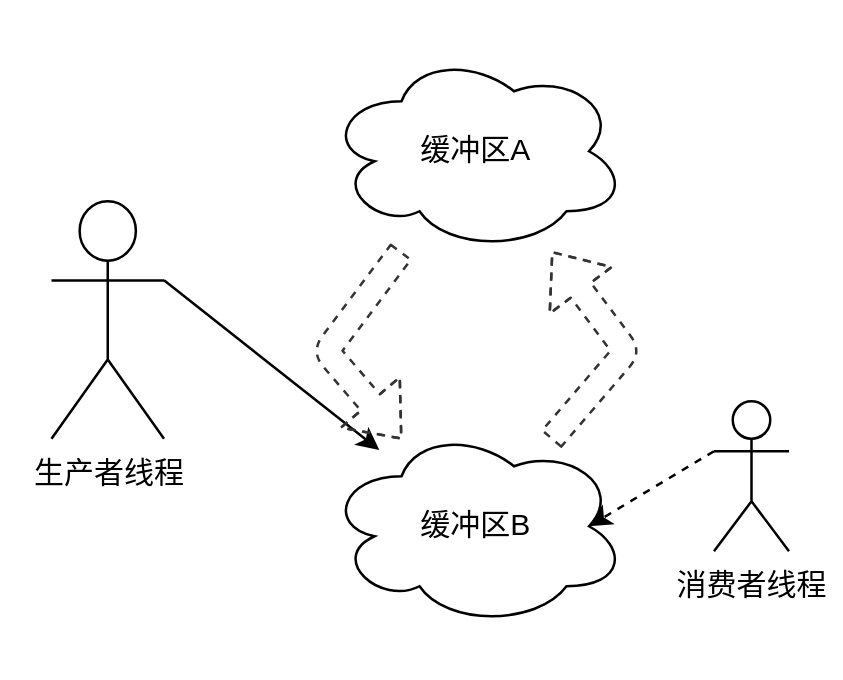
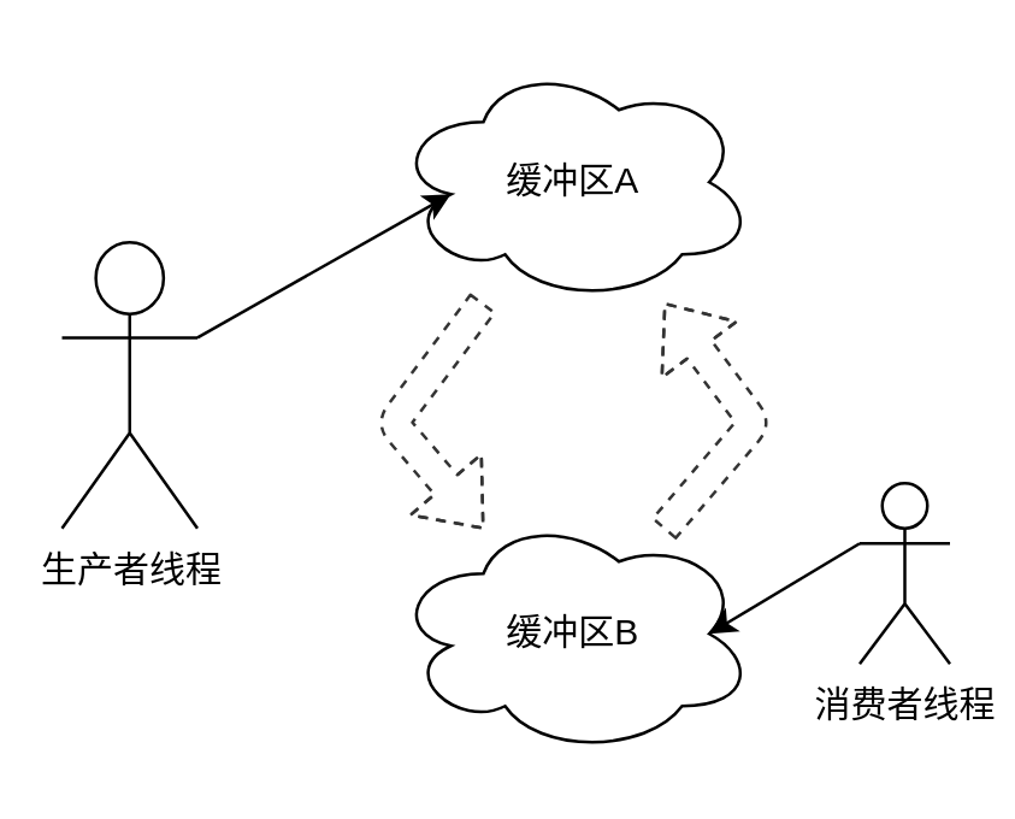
  <mxCell id="0" />
  <mxCell id="1" parent="0" />
  <mxCell id="2" value="生产者线程" style="shape=umlActor;verticalLabelPosition=bottom;verticalAlign=top;html=1;outlineConnect=0;" vertex="1" parent="1"><mxGeometry x="20" y="80" width="45" height="95" as="geometry" /></mxCell>
  <mxCell id="3" value="缓冲区A" style="ellipse;shape=cloud;whiteSpace=wrap;html=1;" vertex="1" parent="1"><mxGeometry x="130" y="20" width="120" height="80" as="geometry" /></mxCell>
  <mxCell id="4" value="消费者线程" style="shape=umlActor;verticalLabelPosition=bottom;verticalAlign=top;html=1;outlineConnect=0;" vertex="1" parent="1"><mxGeometry x="285" y="160" width="30" height="60" as="geometry" /></mxCell>
  <mxCell id="5" value="缓冲区B" style="ellipse;shape=cloud;whiteSpace=wrap;html=1;" vertex="1" parent="1"><mxGeometry x="130" y="170" width="120" height="80" as="geometry" /></mxCell>
- <mxCell id="6" value="" style="endArrow=classic;html=1;exitX=0;exitY=0.333;exitDx=0;exitDy=0;exitPerimeter=0;entryX=0.875;entryY=0.5;entryDx=0;entryDy=0;entryPerimeter=0;dashed=1;" edge="1" parent="1" source="4" target="5"><mxGeometry width="50" height="50" relative="1" as="geometry"><mxPoint x="330" y="180" as="sourcePoint" /><mxPoint x="260" y="200" as="targetPoint" /></mxGeometry></mxCell>
- <mxCell id="7" value="" style="endArrow=classic;html=1;exitX=1;exitY=0.333;exitDx=0;exitDy=0;exitPerimeter=0;" edge="1" parent="1" source="2" target="5"><mxGeometry width="50" height="50" relative="1" as="geometry"><mxPoint x="280" y="240" as="sourcePoint" /><mxPoint x="330" y="190" as="targetPoint" /></mxGeometry></mxCell>
+ <mxCell id="6" value="" style="endArrow=classic;html=1;exitX=0;exitY=0.333;exitDx=0;exitDy=0;exitPerimeter=0;entryX=0.875;entryY=0.5;entryDx=0;entryDy=0;entryPerimeter=0;" edge="1" parent="1" source="4" target="5"><mxGeometry width="50" height="50" relative="1" as="geometry"><mxPoint x="330" y="180" as="sourcePoint" /><mxPoint x="260" y="200" as="targetPoint" /></mxGeometry></mxCell>
+ <mxCell id="7" value="" style="endArrow=classic;html=1;exitX=1;exitY=0.333;exitDx=0;exitDy=0;exitPerimeter=0;entryX=0.16;entryY=0.55;entryDx=0;entryDy=0;entryPerimeter=0;" edge="1" parent="1" source="2" target="3"><mxGeometry width="50" height="50" relative="1" as="geometry"><mxPoint x="280" y="240" as="sourcePoint" /><mxPoint x="330" y="190" as="targetPoint" /></mxGeometry></mxCell>
  <mxCell id="8" value="" style="endArrow=classic;html=1;strokeWidth=1;shape=flexArrow;dashed=1;strokeColor=#333333;" edge="1" parent="1" source="5"><mxGeometry width="50" height="50" relative="1" as="geometry"><mxPoint x="250" y="170" as="sourcePoint" /><mxPoint x="220" y="100" as="targetPoint" /><Array as="points"><mxPoint x="250" y="140" /></Array></mxGeometry></mxCell>
  <mxCell id="9" value="" style="endArrow=classic;html=1;strokeWidth=1;shape=flexArrow;dashed=1;strokeColor=#333333;" edge="1" parent="1" target="5"><mxGeometry width="50" height="50" relative="1" as="geometry"><mxPoint x="160" y="100" as="sourcePoint" /><mxPoint x="149.768" y="175.27" as="targetPoint" /><Array as="points"><mxPoint x="130" y="140" /></Array></mxGeometry></mxCell>
